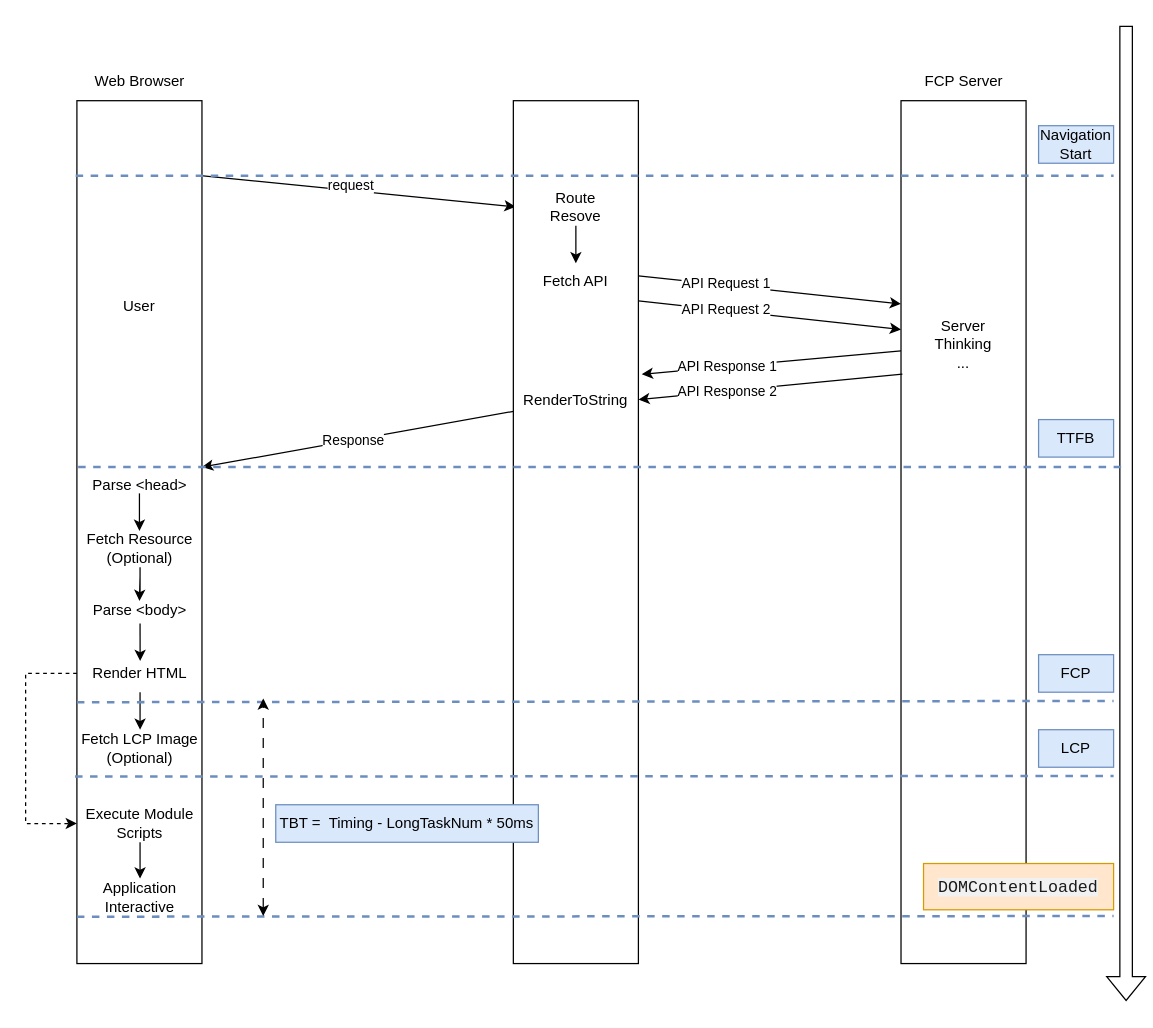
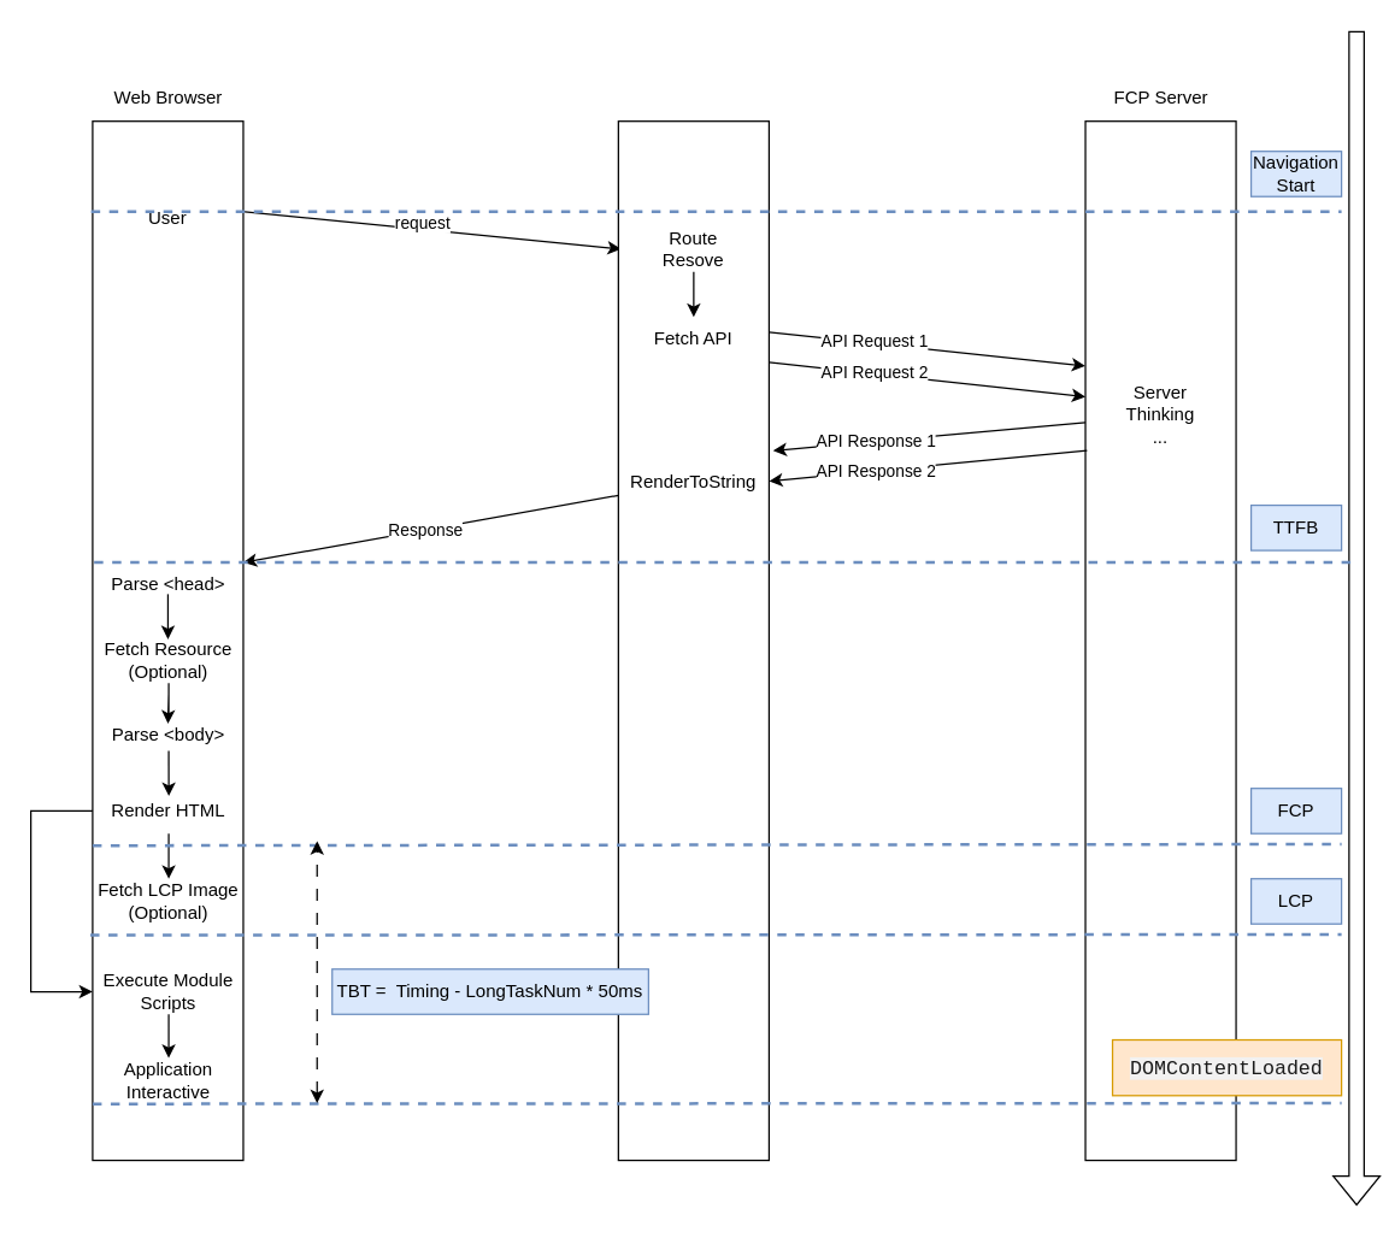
  <mxCell id="0" />
  <mxCell id="1" parent="0" />
  <mxCell id="2" value="" style="rounded=0;whiteSpace=wrap;html=1;" vertex="1" parent="1"><mxGeometry x="720" y="80" width="100" height="690" as="geometry" /></mxCell>
  <mxCell id="3" value="" style="rounded=0;whiteSpace=wrap;html=1;" parent="1" vertex="1"><mxGeometry x="61" y="80" width="100" height="690" as="geometry" /></mxCell>
  <mxCell id="4" value="" style="endArrow=classic;html=1;rounded=0;entryX=0.018;entryY=0.123;entryDx=0;entryDy=0;entryPerimeter=0;" parent="1" target="10" edge="1"><mxGeometry width="50" height="50" relative="1" as="geometry"><mxPoint x="160" y="140" as="sourcePoint" /><mxPoint x="470" y="190" as="targetPoint" /></mxGeometry></mxCell>
  <mxCell id="5" value="request" style="edgeLabel;html=1;align=center;verticalAlign=middle;resizable=0;points=[];" parent="4" vertex="1" connectable="0"><mxGeometry x="-0.05" y="4" relative="1" as="geometry"><mxPoint as="offset" /></mxGeometry></mxCell>
  <mxCell id="6" value="" style="endArrow=classic;html=1;rounded=0;entryX=1.01;entryY=0.606;entryDx=0;entryDy=0;entryPerimeter=0;exitX=0.002;exitY=0.36;exitDx=0;exitDy=0;exitPerimeter=0;" parent="1" source="10" edge="1"><mxGeometry width="50" height="50" relative="1" as="geometry"><mxPoint x="470" y="310" as="sourcePoint" /><mxPoint x="161" y="373" as="targetPoint" /></mxGeometry></mxCell>
  <mxCell id="7" value="Response" style="edgeLabel;html=1;align=center;verticalAlign=middle;resizable=0;points=[];" parent="6" vertex="1" connectable="0"><mxGeometry x="0.037" relative="1" as="geometry"><mxPoint as="offset" /></mxGeometry></mxCell>
  <mxCell id="8" value="Web Browser" style="text;html=1;align=center;verticalAlign=middle;resizable=0;points=[];autosize=1;strokeColor=none;fillColor=none;" parent="1" vertex="1"><mxGeometry x="61" y="50" width="100" height="30" as="geometry" /></mxCell>
- <mxCell id="9" value="User" style="text;html=1;align=center;verticalAlign=middle;whiteSpace=wrap;rounded=0;" parent="1" vertex="1"><mxGeometry x="81" y="230" width="60" height="30" as="geometry" /></mxCell>
+ <mxCell id="9" value="User" style="text;html=1;align=center;verticalAlign=middle;whiteSpace=wrap;rounded=0;" parent="1" vertex="1"><mxGeometry x="81" y="130" width="60" height="30" as="geometry" /></mxCell>
  <mxCell id="10" value="" style="rounded=0;whiteSpace=wrap;html=1;" parent="1" vertex="1"><mxGeometry x="410" y="80" width="100" height="690" as="geometry" /></mxCell>
  <mxCell id="11" style="edgeStyle=orthogonalEdgeStyle;rounded=0;orthogonalLoop=1;jettySize=auto;html=1;" parent="1" edge="1"><mxGeometry relative="1" as="geometry"><mxPoint x="111" y="394" as="sourcePoint" /><mxPoint x="111" y="424" as="targetPoint" /></mxGeometry></mxCell>
  <mxCell id="12" value="Parse &amp;lt;head&amp;gt;" style="text;html=1;align=center;verticalAlign=middle;whiteSpace=wrap;rounded=0;" parent="1" vertex="1"><mxGeometry x="61" y="373" width="101" height="30" as="geometry" /></mxCell>
  <mxCell id="13" style="edgeStyle=orthogonalEdgeStyle;rounded=0;orthogonalLoop=1;jettySize=auto;html=1;" parent="1" source="14" edge="1"><mxGeometry relative="1" as="geometry"><mxPoint x="111" y="460" as="sourcePoint" /><mxPoint x="111" y="480" as="targetPoint" /></mxGeometry></mxCell>
  <mxCell id="14" value="Fetch Resource&lt;div&gt;(Optional)&lt;/div&gt;" style="text;html=1;align=center;verticalAlign=middle;whiteSpace=wrap;rounded=0;" parent="1" vertex="1"><mxGeometry x="61" y="423" width="101" height="30" as="geometry" /></mxCell>
  <mxCell id="15" style="edgeStyle=orthogonalEdgeStyle;rounded=0;orthogonalLoop=1;jettySize=auto;html=1;exitX=0.5;exitY=1;exitDx=0;exitDy=0;" parent="1" edge="1"><mxGeometry relative="1" as="geometry"><mxPoint x="111.5" y="508" as="sourcePoint" /><mxPoint x="111.556" y="528" as="targetPoint" /><Array as="points"><mxPoint x="111" y="498" /><mxPoint x="112" y="498" /></Array></mxGeometry></mxCell>
  <mxCell id="16" value="Parse &amp;lt;body&amp;gt;" style="text;html=1;align=center;verticalAlign=middle;whiteSpace=wrap;rounded=0;" parent="1" vertex="1"><mxGeometry x="61" y="473" width="101" height="30" as="geometry" /></mxCell>
  <mxCell id="17" style="edgeStyle=orthogonalEdgeStyle;rounded=0;orthogonalLoop=1;jettySize=auto;html=1;" parent="1" source="19" target="20" edge="1"><mxGeometry relative="1" as="geometry" /></mxCell>
- <mxCell id="18" style="edgeStyle=orthogonalEdgeStyle;rounded=0;orthogonalLoop=1;jettySize=auto;html=1;dashed=1;" parent="1" source="19" target="31" edge="1"><mxGeometry relative="1" as="geometry"><mxPoint x="70.524" y="538" as="sourcePoint" /><mxPoint x="-40" y="660" as="targetPoint" /><Array as="points"><mxPoint x="20" y="538" /><mxPoint x="20" y="658" /></Array></mxGeometry></mxCell>
+ <mxCell id="18" style="edgeStyle=orthogonalEdgeStyle;rounded=0;orthogonalLoop=1;jettySize=auto;html=1;" parent="1" source="19" target="31" edge="1"><mxGeometry relative="1" as="geometry"><mxPoint x="70.524" y="538" as="sourcePoint" /><mxPoint x="-40" y="660" as="targetPoint" /><Array as="points"><mxPoint x="20" y="538" /><mxPoint x="20" y="658" /></Array></mxGeometry></mxCell>
  <mxCell id="19" value="Render HTML" style="text;html=1;align=center;verticalAlign=middle;whiteSpace=wrap;rounded=0;" parent="1" vertex="1"><mxGeometry x="61" y="523" width="101" height="30" as="geometry" /></mxCell>
  <mxCell id="20" value="Fetch LCP Image (Optional)" style="text;html=1;align=center;verticalAlign=middle;whiteSpace=wrap;rounded=0;" parent="1" vertex="1"><mxGeometry x="61" y="583" width="101" height="30" as="geometry" /></mxCell>
  <mxCell id="21" value="" style="shape=flexArrow;endArrow=classic;html=1;rounded=0;" parent="1" edge="1"><mxGeometry width="50" height="50" relative="1" as="geometry"><mxPoint x="900" y="20" as="sourcePoint" /><mxPoint x="900" y="800" as="targetPoint" /></mxGeometry></mxCell>
  <mxCell id="22" value="" style="endArrow=none;dashed=1;html=1;rounded=0;fillColor=#dae8fc;strokeColor=#6c8ebf;strokeWidth=2;" parent="1" edge="1"><mxGeometry width="50" height="50" relative="1" as="geometry"><mxPoint x="60" y="140" as="sourcePoint" /><mxPoint x="890" y="140" as="targetPoint" /></mxGeometry></mxCell>
  <mxCell id="23" value="Navigation Start" style="text;html=1;align=center;verticalAlign=middle;whiteSpace=wrap;rounded=0;fillColor=#dae8fc;strokeColor=#6c8ebf;" parent="1" vertex="1"><mxGeometry x="830" y="100" width="60" height="30" as="geometry" /></mxCell>
  <mxCell id="24" value="" style="endArrow=none;dashed=1;html=1;rounded=0;fillColor=#dae8fc;strokeColor=#6c8ebf;strokeWidth=2;" parent="1" edge="1"><mxGeometry width="50" height="50" relative="1" as="geometry"><mxPoint x="62" y="373" as="sourcePoint" /><mxPoint x="900" y="373" as="targetPoint" /></mxGeometry></mxCell>
  <mxCell id="25" value="TTFB" style="text;html=1;align=center;verticalAlign=middle;whiteSpace=wrap;rounded=0;fillColor=#dae8fc;strokeColor=#6c8ebf;" parent="1" vertex="1"><mxGeometry x="830" y="335" width="60" height="30" as="geometry" /></mxCell>
  <mxCell id="26" value="" style="endArrow=none;dashed=1;html=1;rounded=0;fillColor=#dae8fc;strokeColor=#6c8ebf;strokeWidth=2;" parent="1" edge="1"><mxGeometry width="50" height="50" relative="1" as="geometry"><mxPoint x="59.5" y="620.5" as="sourcePoint" /><mxPoint x="890" y="620" as="targetPoint" /></mxGeometry></mxCell>
  <mxCell id="27" value="LCP" style="text;html=1;align=center;verticalAlign=middle;whiteSpace=wrap;rounded=0;fillColor=#dae8fc;strokeColor=#6c8ebf;" parent="1" vertex="1"><mxGeometry x="830" y="583" width="60" height="30" as="geometry" /></mxCell>
  <mxCell id="28" value="" style="endArrow=none;dashed=1;html=1;rounded=0;fillColor=#dae8fc;strokeColor=#6c8ebf;strokeWidth=2;" parent="1" edge="1"><mxGeometry width="50" height="50" relative="1" as="geometry"><mxPoint x="61" y="561" as="sourcePoint" /><mxPoint x="890" y="560" as="targetPoint" /></mxGeometry></mxCell>
  <mxCell id="29" value="FCP" style="text;html=1;align=center;verticalAlign=middle;whiteSpace=wrap;rounded=0;fillColor=#dae8fc;strokeColor=#6c8ebf;" parent="1" vertex="1"><mxGeometry x="830" y="523" width="60" height="30" as="geometry" /></mxCell>
  <mxCell id="30" value="" style="edgeStyle=orthogonalEdgeStyle;rounded=0;orthogonalLoop=1;jettySize=auto;html=1;" parent="1" source="31" target="32" edge="1"><mxGeometry relative="1" as="geometry" /></mxCell>
  <mxCell id="31" value="Execute Module Scripts" style="text;html=1;align=center;verticalAlign=middle;whiteSpace=wrap;rounded=0;" parent="1" vertex="1"><mxGeometry x="61" y="643" width="101" height="30" as="geometry" /></mxCell>
  <mxCell id="32" value="Application&lt;div&gt;Interactive&lt;/div&gt;" style="text;html=1;align=center;verticalAlign=middle;whiteSpace=wrap;rounded=0;" parent="1" vertex="1"><mxGeometry x="61" y="702" width="101" height="30" as="geometry" /></mxCell>
  <mxCell id="33" value="" style="endArrow=none;dashed=1;html=1;rounded=0;fillColor=#dae8fc;strokeColor=#6c8ebf;strokeWidth=2;" parent="1" edge="1"><mxGeometry width="50" height="50" relative="1" as="geometry"><mxPoint x="61" y="732.5" as="sourcePoint" /><mxPoint x="890" y="732" as="targetPoint" /></mxGeometry></mxCell>
  <mxCell id="34" value="" style="endArrow=classic;startArrow=classic;html=1;rounded=0;dashed=1;dashPattern=8 8;" parent="1" edge="1"><mxGeometry width="50" height="50" relative="1" as="geometry"><mxPoint x="210" y="732" as="sourcePoint" /><mxPoint x="210" y="558" as="targetPoint" /></mxGeometry></mxCell>
  <mxCell id="35" value="TBT =&amp;nbsp; Timing - LongTaskNum * 50ms" style="text;html=1;align=center;verticalAlign=middle;whiteSpace=wrap;rounded=0;fillColor=#dae8fc;strokeColor=#6c8ebf;" parent="1" vertex="1"><mxGeometry x="220" y="643" width="210" height="30" as="geometry" /></mxCell>
  <mxCell id="36" value="&lt;span style=&quot;color: rgb(27, 27, 27); font-family: Menlo, Consolas, Monaco, &amp;quot;Liberation Mono&amp;quot;, &amp;quot;Lucida Console&amp;quot;, monospace; font-size: 13.328px; text-align: start; background-color: rgb(242, 241, 241);&quot;&gt;DOMContentLoaded&lt;/span&gt;" style="text;html=1;align=center;verticalAlign=middle;whiteSpace=wrap;rounded=0;fillColor=#ffe6cc;strokeColor=#d79b00;" parent="1" vertex="1"><mxGeometry x="738" y="690" width="152" height="37" as="geometry" /></mxCell>
  <mxCell id="37" value="FCP Server" style="text;html=1;align=center;verticalAlign=middle;resizable=0;points=[];autosize=1;strokeColor=none;fillColor=none;" vertex="1" parent="1"><mxGeometry x="730" y="50" width="80" height="30" as="geometry" /></mxCell>
  <mxCell id="38" value="" style="edgeStyle=orthogonalEdgeStyle;rounded=0;orthogonalLoop=1;jettySize=auto;html=1;" edge="1" parent="1" source="39" target="40"><mxGeometry relative="1" as="geometry" /></mxCell>
  <mxCell id="39" value="Route Resove" style="text;html=1;align=center;verticalAlign=middle;whiteSpace=wrap;rounded=0;" vertex="1" parent="1"><mxGeometry x="430" y="150" width="60" height="30" as="geometry" /></mxCell>
  <mxCell id="40" value="Fetch API" style="text;html=1;align=center;verticalAlign=middle;whiteSpace=wrap;rounded=0;" vertex="1" parent="1"><mxGeometry x="430" y="210" width="60" height="30" as="geometry" /></mxCell>
  <mxCell id="41" value="" style="endArrow=classic;html=1;rounded=0;entryX=0;entryY=0.25;entryDx=0;entryDy=0;" edge="1" parent="1"><mxGeometry width="50" height="50" relative="1" as="geometry"><mxPoint x="510" y="220" as="sourcePoint" /><mxPoint x="720" y="242.5" as="targetPoint" /></mxGeometry></mxCell>
  <mxCell id="42" value="API Request 1" style="edgeLabel;html=1;align=center;verticalAlign=middle;resizable=0;points=[];" vertex="1" connectable="0" parent="41"><mxGeometry x="-0.253" y="2" relative="1" as="geometry"><mxPoint x="-9" y="-1" as="offset" /></mxGeometry></mxCell>
  <mxCell id="43" value="" style="endArrow=classic;html=1;rounded=0;entryX=0;entryY=0.25;entryDx=0;entryDy=0;" edge="1" parent="1"><mxGeometry width="50" height="50" relative="1" as="geometry"><mxPoint x="510" y="240" as="sourcePoint" /><mxPoint x="720" y="263" as="targetPoint" /></mxGeometry></mxCell>
  <mxCell id="44" value="API Request 2" style="edgeLabel;html=1;align=center;verticalAlign=middle;resizable=0;points=[];" vertex="1" connectable="0" parent="43"><mxGeometry x="-0.022" y="5" relative="1" as="geometry"><mxPoint x="-33" as="offset" /></mxGeometry></mxCell>
  <mxCell id="45" value="" style="endArrow=classic;html=1;rounded=0;entryX=1.027;entryY=0.317;entryDx=0;entryDy=0;entryPerimeter=0;" edge="1" parent="1" target="10"><mxGeometry width="50" height="50" relative="1" as="geometry"><mxPoint x="720" y="280" as="sourcePoint" /><mxPoint x="620" y="360" as="targetPoint" /></mxGeometry></mxCell>
  <mxCell id="46" value="API Response 1" style="edgeLabel;html=1;align=center;verticalAlign=middle;resizable=0;points=[];" vertex="1" connectable="0" parent="45"><mxGeometry x="0.542" y="-2" relative="1" as="geometry"><mxPoint x="20" as="offset" /></mxGeometry></mxCell>
  <mxCell id="47" value="" style="endArrow=classic;html=1;rounded=0;entryX=1.027;entryY=0.317;entryDx=0;entryDy=0;entryPerimeter=0;exitX=0.011;exitY=0.317;exitDx=0;exitDy=0;exitPerimeter=0;" edge="1" parent="1" source="2"><mxGeometry width="50" height="50" relative="1" as="geometry"><mxPoint x="714" y="300" as="sourcePoint" /><mxPoint x="510" y="319" as="targetPoint" /></mxGeometry></mxCell>
  <mxCell id="48" value="&lt;span style=&quot;color: rgba(0, 0, 0, 0); font-family: monospace; font-size: 0px; text-align: start; background-color: rgb(251, 251, 251);&quot;&gt;%3CmxGraphModel%3E%3Croot%3E%3CmxCell%20id%3D%220%22%2F%3E%3CmxCell%20id%3D%221%22%20parent%3D%220%22%2F%3E%3CmxCell%20id%3D%222%22%20value%3D%22API%20Response%201%22%20style%3D%22edgeLabel%3Bhtml%3D1%3Balign%3Dcenter%3BverticalAlign%3Dmiddle%3Bresizable%3D0%3Bpoints%3D%5B%5D%3B%22%20vertex%3D%221%22%20connectable%3D%220%22%20parent%3D%221%22%3E%3CmxGeometry%20x%3D%22580.469%22%20y%3D%22392.406%22%20as%3D%22geometry%22%2F%3E%3C%2FmxCell%3E%3C%2Froot%3E%3C%2FmxGraphModel%3E&lt;/span&gt;" style="edgeLabel;html=1;align=center;verticalAlign=middle;resizable=0;points=[];" vertex="1" connectable="0" parent="47"><mxGeometry x="0.178" y="1" relative="1" as="geometry"><mxPoint as="offset" /></mxGeometry></mxCell>
  <mxCell id="49" value="API Response 2" style="edgeLabel;html=1;align=center;verticalAlign=middle;resizable=0;points=[];" vertex="1" connectable="0" parent="47"><mxGeometry x="0.179" y="2" relative="1" as="geometry"><mxPoint x="-16" as="offset" /></mxGeometry></mxCell>
  <mxCell id="50" value="RenderToString" style="text;html=1;align=center;verticalAlign=middle;whiteSpace=wrap;rounded=0;" vertex="1" parent="1"><mxGeometry x="430" y="305" width="60" height="30" as="geometry" /></mxCell>
  <mxCell id="51" value="Server&lt;div&gt;Thinking&lt;/div&gt;&lt;div&gt;...&lt;/div&gt;" style="text;html=1;align=center;verticalAlign=middle;whiteSpace=wrap;rounded=0;" vertex="1" parent="1"><mxGeometry x="720" y="250" width="100" height="50" as="geometry" /></mxCell>
